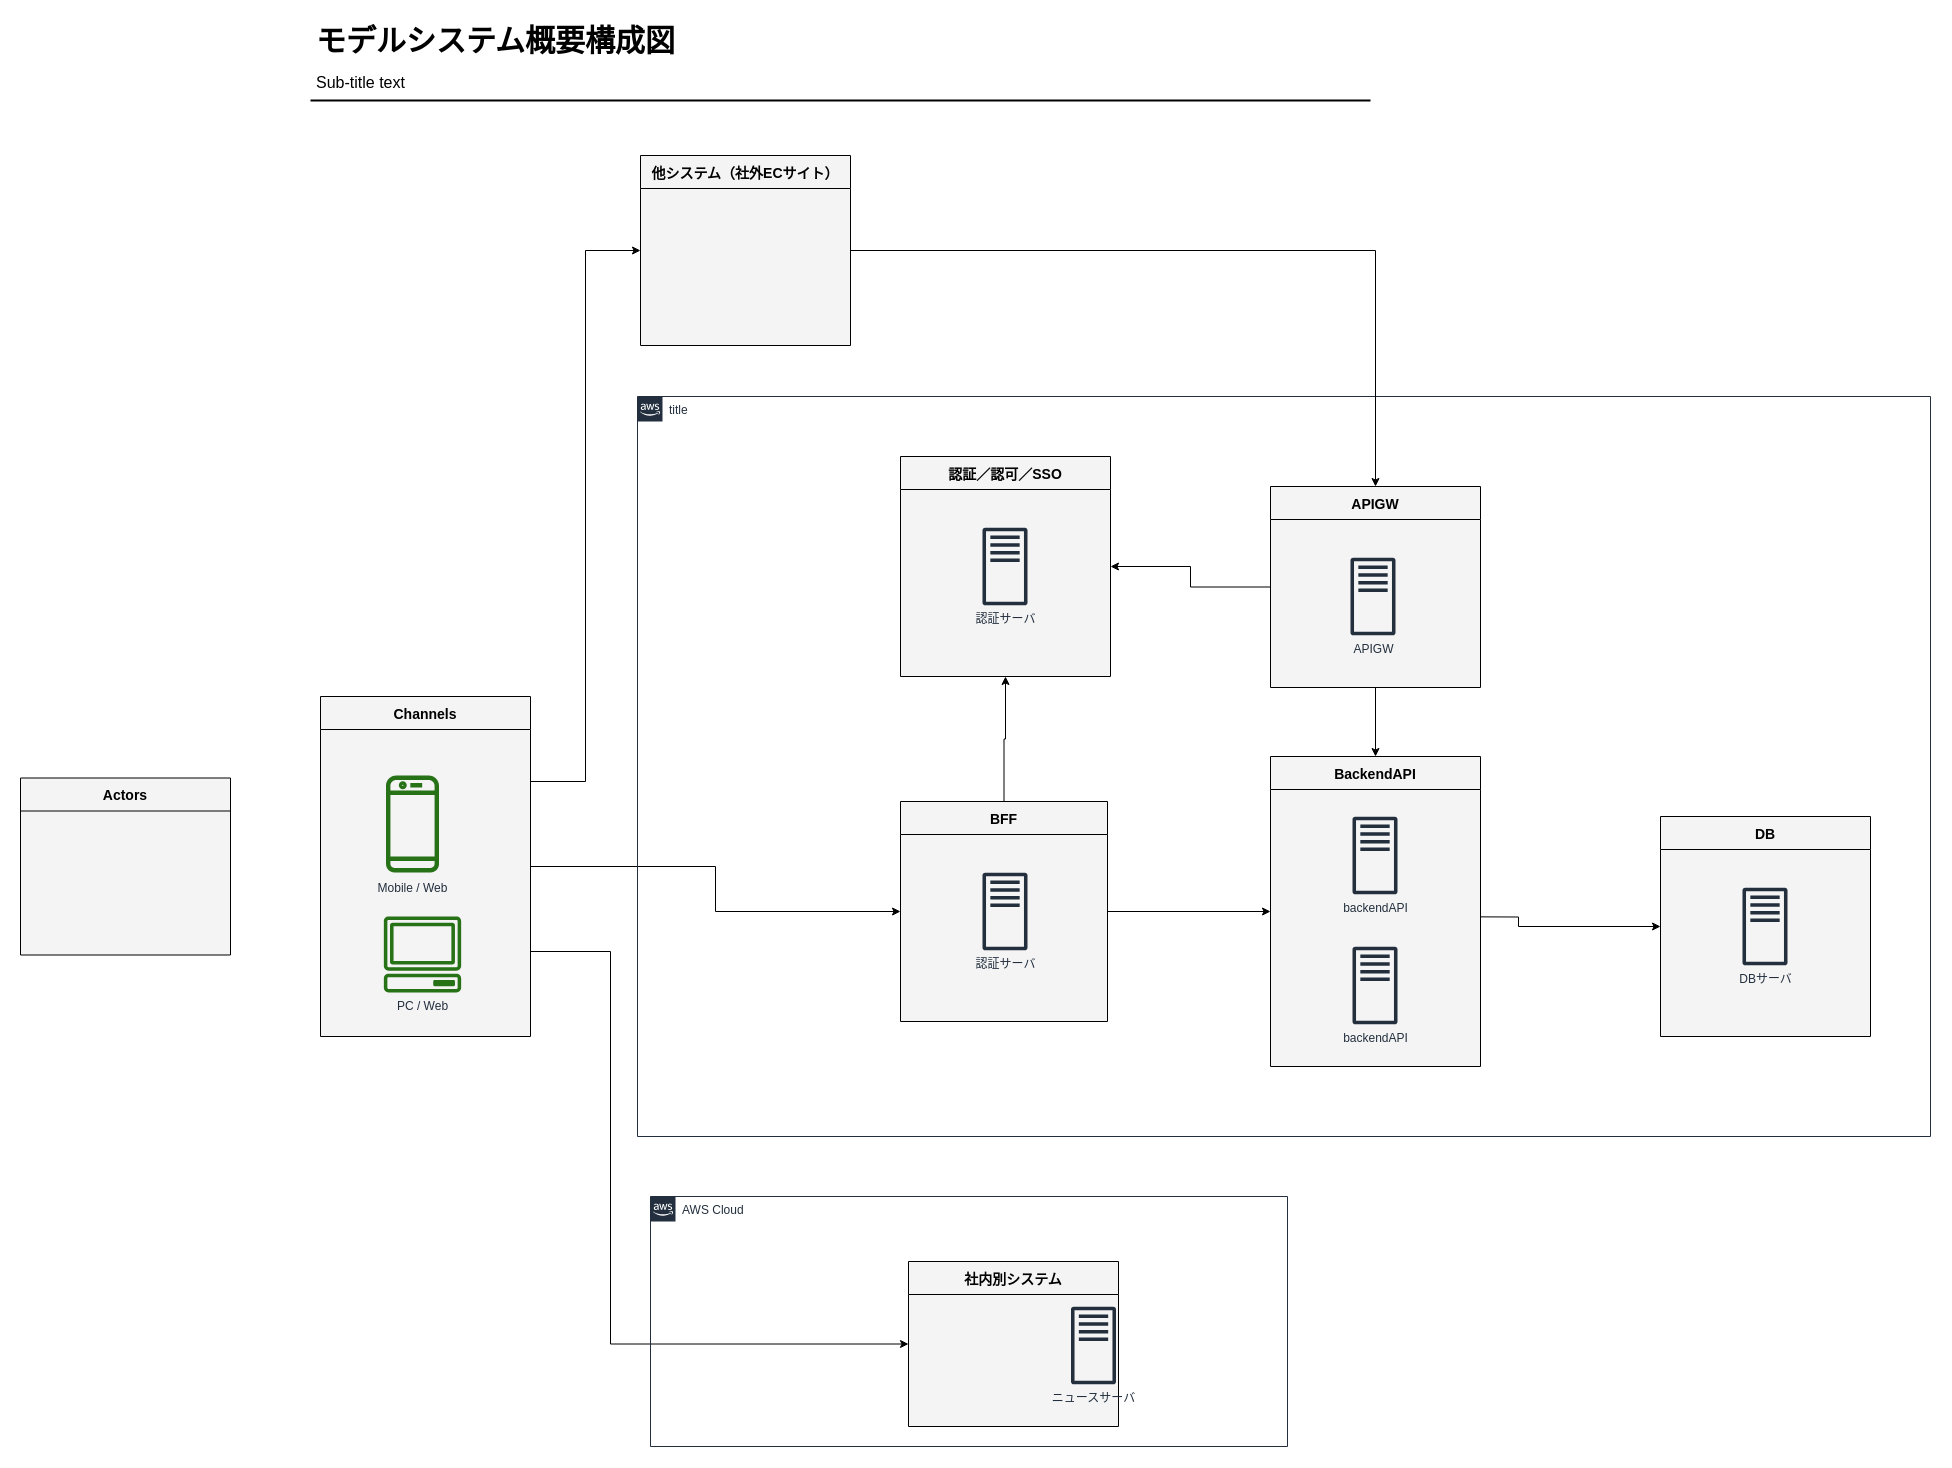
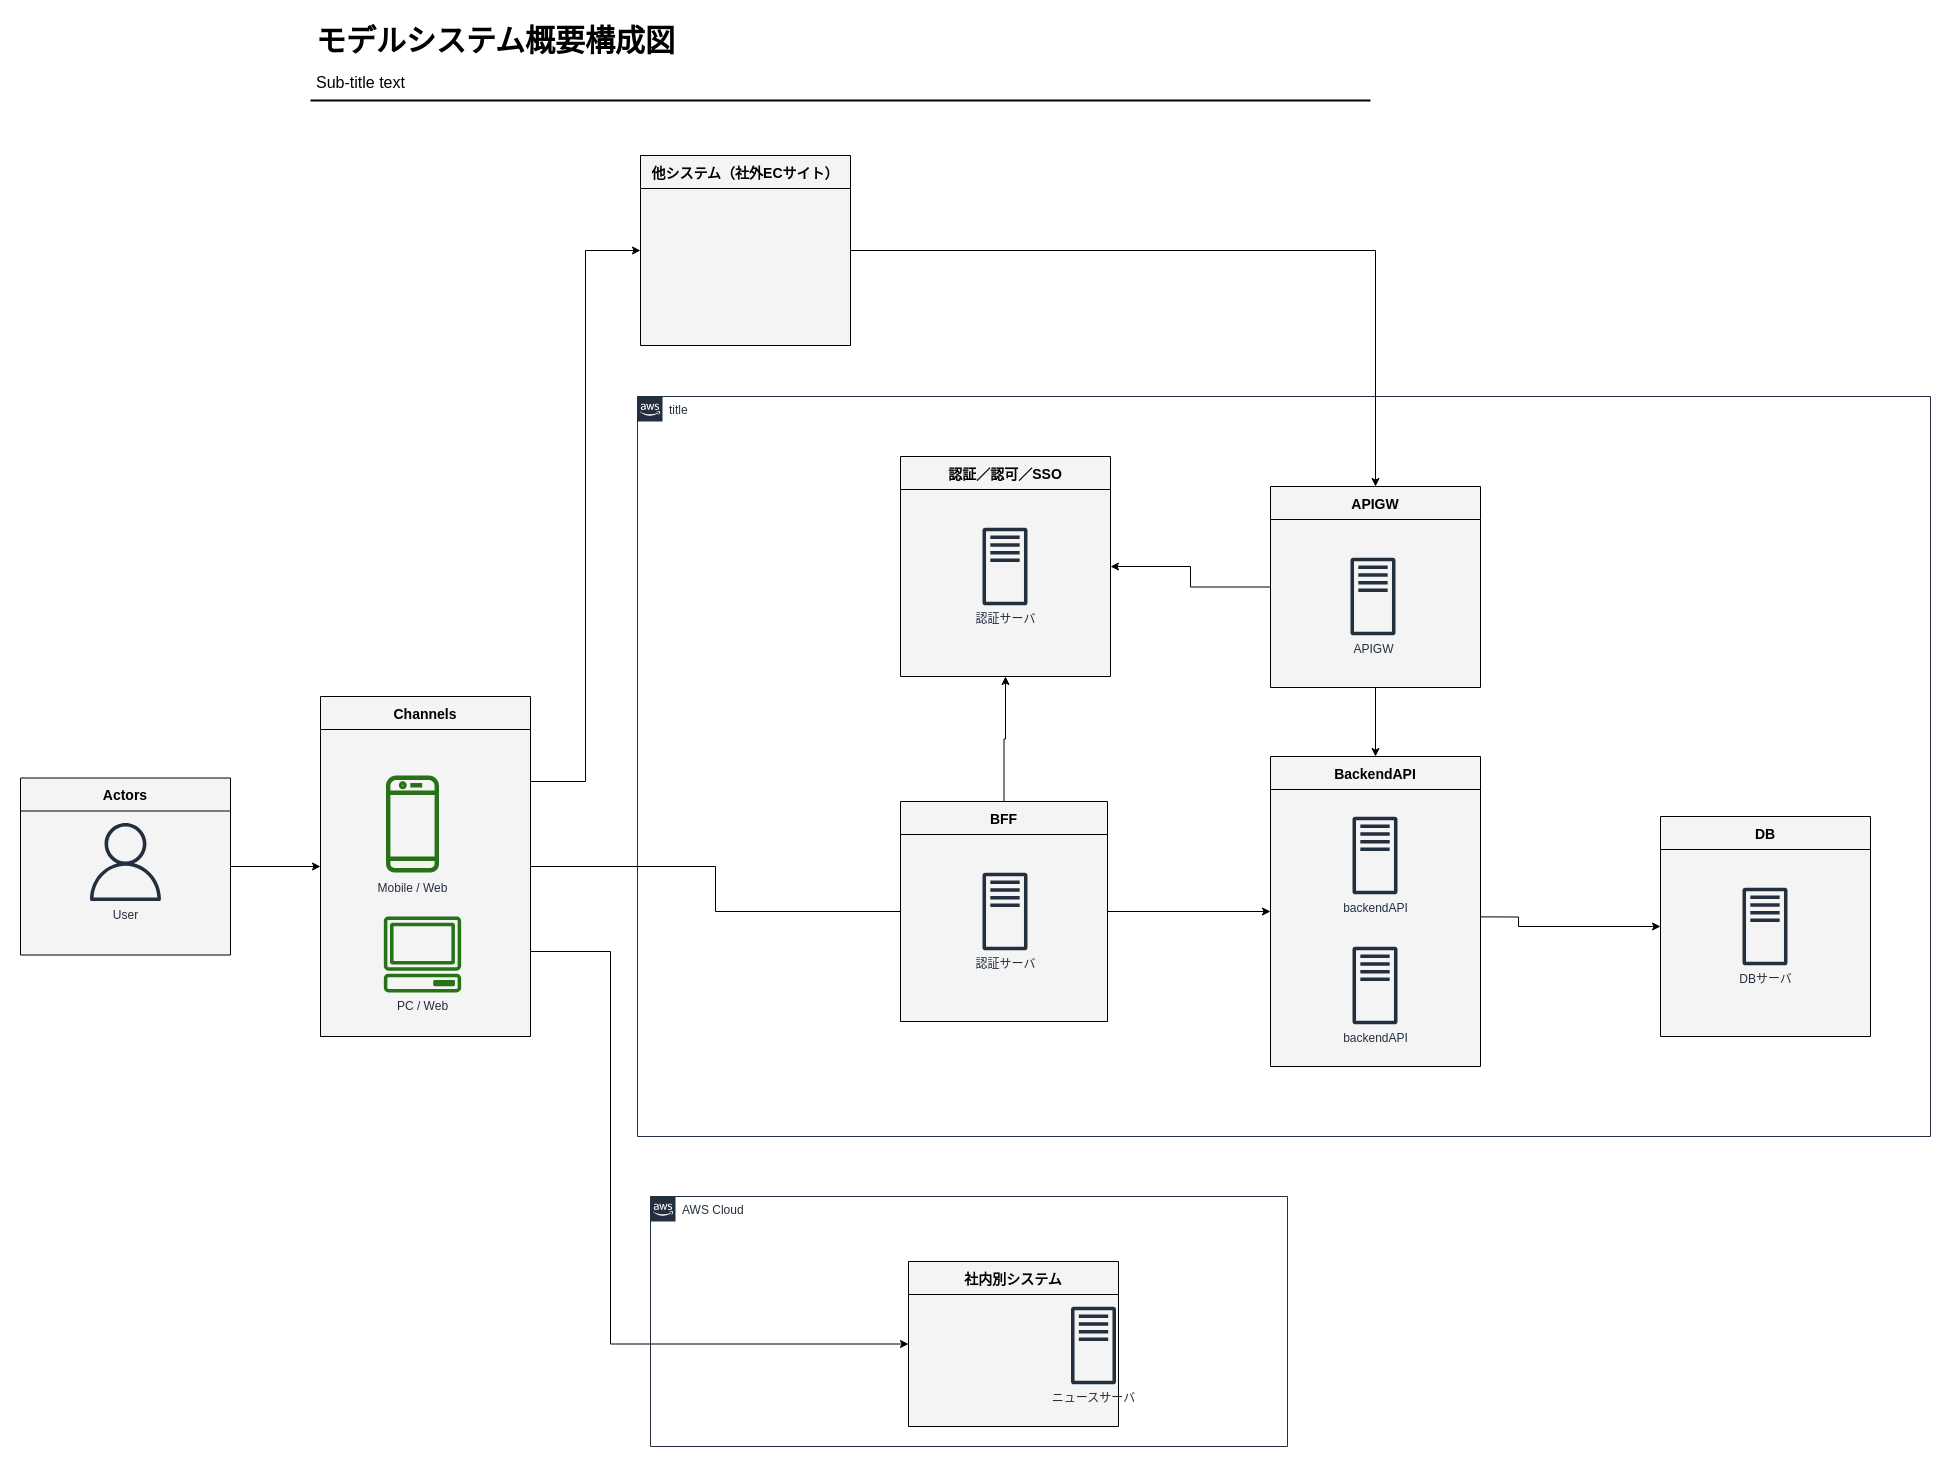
  <mxCell id="0" />
  <mxCell id="1" parent="0" />
- <mxCell id="2" style="edgeStyle=orthogonalEdgeStyle;rounded=0;orthogonalLoop=1;jettySize=auto;html=1;entryX=0;entryY=0.5;entryDx=0;entryDy=0;" parent="1" source="4" target="17" edge="1"><mxGeometry relative="1" as="geometry" /></mxCell>
+ <mxCell id="2" style="edgeStyle=orthogonalEdgeStyle;rounded=0;orthogonalLoop=1;jettySize=auto;html=1;entryX=0;entryY=0.5;entryDx=0;entryDy=0;endArrow=none;" parent="1" source="4" target="17" edge="1"><mxGeometry relative="1" as="geometry" /></mxCell>
  <mxCell id="3" style="edgeStyle=orthogonalEdgeStyle;rounded=0;orthogonalLoop=1;jettySize=auto;html=1;entryX=0;entryY=0.5;entryDx=0;entryDy=0;exitX=1;exitY=0.75;exitDx=0;exitDy=0;" parent="1" source="4" target="30" edge="1"><mxGeometry relative="1" as="geometry"><Array as="points"><mxPoint x="610" y="951" /><mxPoint x="610" y="1344" /></Array></mxGeometry></mxCell>
  <mxCell id="4" value="Channels" style="swimlane;fontSize=14;align=center;swimlaneFillColor=#f4f4f4;fillColor=#f4f4f4;startSize=33;container=1;pointerEvents=0;collapsible=0;recursiveResize=0;" parent="1" vertex="1"><mxGeometry x="320" y="696" width="210" height="340" as="geometry" /></mxCell>
  <mxCell id="5" value="Mobile / Web" style="outlineConnect=0;fontColor=#232F3E;gradientColor=none;strokeColor=none;fillColor=#277116;dashed=0;verticalLabelPosition=bottom;verticalAlign=top;align=center;html=1;fontSize=12;fontStyle=0;shape=mxgraph.aws4.mobile_client;labelBackgroundColor=none;" parent="4" vertex="1"><mxGeometry x="65.5" y="77.5" width="53" height="100" as="geometry" /></mxCell>
  <mxCell id="6" value="&lt;span style=&quot;color: rgb(35, 47, 62);&quot;&gt;PC / Web&lt;/span&gt;" style="sketch=0;outlineConnect=0;fontColor=#ffffff;fillColor=#277116;strokeColor=#005700;dashed=0;verticalLabelPosition=bottom;verticalAlign=top;align=center;html=1;fontSize=12;fontStyle=0;aspect=fixed;pointerEvents=1;shape=mxgraph.aws4.client;" parent="4" vertex="1"><mxGeometry x="63" y="220" width="78" height="76" as="geometry" /></mxCell>
+ <mxCell id="7" style="edgeStyle=orthogonalEdgeStyle;rounded=0;orthogonalLoop=1;jettySize=auto;html=1;entryX=0;entryY=0.5;entryDx=0;entryDy=0;" parent="1" source="8" target="4" edge="1"><mxGeometry relative="1" as="geometry" /></mxCell>
  <mxCell id="8" value="Actors" style="swimlane;fontSize=14;align=center;swimlaneFillColor=#f4f4f4;fillColor=#f4f4f4;startSize=33;container=1;pointerEvents=0;collapsible=0;recursiveResize=0;" parent="1" vertex="1"><mxGeometry x="20" y="777.5" width="210" height="177" as="geometry" /></mxCell>
+ <mxCell id="9" value="User" style="outlineConnect=0;fontColor=#232F3E;gradientColor=none;fillColor=#232F3E;strokeColor=none;dashed=0;verticalLabelPosition=bottom;verticalAlign=top;align=center;html=1;fontSize=12;fontStyle=0;aspect=fixed;pointerEvents=1;shape=mxgraph.aws4.user;labelBackgroundColor=none;" parent="8" vertex="1"><mxGeometry x="66" y="45" width="78" height="78" as="geometry" /></mxCell>
  <mxCell id="10" value="title" style="points=[[0,0],[0.25,0],[0.5,0],[0.75,0],[1,0],[1,0.25],[1,0.5],[1,0.75],[1,1],[0.75,1],[0.5,1],[0.25,1],[0,1],[0,0.75],[0,0.5],[0,0.25]];outlineConnect=0;gradientColor=none;html=1;whiteSpace=wrap;fontSize=12;fontStyle=0;shape=mxgraph.aws4.group;grIcon=mxgraph.aws4.group_aws_cloud_alt;strokeColor=#232F3E;fillColor=none;verticalAlign=top;align=left;spacingLeft=30;fontColor=#232F3E;dashed=0;labelBackgroundColor=none;container=1;pointerEvents=0;collapsible=0;recursiveResize=0;" parent="1" vertex="1"><mxGeometry x="637" y="396" width="1293" height="740" as="geometry" /></mxCell>
  <mxCell id="11" value="認証／認可／SSO" style="swimlane;fontSize=14;align=center;swimlaneFillColor=#f4f4f4;fillColor=#f4f4f4;startSize=33;container=1;pointerEvents=0;collapsible=0;recursiveResize=0;" parent="10" vertex="1"><mxGeometry x="263" y="60" width="210" height="220" as="geometry" /></mxCell>
  <mxCell id="12" value="認証サーバ" style="sketch=0;outlineConnect=0;fontColor=#232F3E;gradientColor=none;fillColor=#232F3D;strokeColor=none;dashed=0;verticalLabelPosition=bottom;verticalAlign=top;align=center;html=1;fontSize=12;fontStyle=0;aspect=fixed;pointerEvents=1;shape=mxgraph.aws4.traditional_server;" parent="11" vertex="1"><mxGeometry x="82" y="71" width="45" height="78" as="geometry" /></mxCell>
  <mxCell id="13" value="DB" style="swimlane;fontSize=14;align=center;swimlaneFillColor=#f4f4f4;fillColor=#f4f4f4;startSize=33;container=1;pointerEvents=0;collapsible=0;recursiveResize=0;" parent="10" vertex="1"><mxGeometry x="1023" y="420" width="210" height="220" as="geometry" /></mxCell>
  <mxCell id="14" value="DBサーバ" style="sketch=0;outlineConnect=0;fontColor=#232F3E;gradientColor=none;fillColor=#232F3D;strokeColor=none;dashed=0;verticalLabelPosition=bottom;verticalAlign=top;align=center;html=1;fontSize=12;fontStyle=0;aspect=fixed;pointerEvents=1;shape=mxgraph.aws4.traditional_server;" parent="13" vertex="1"><mxGeometry x="82" y="71" width="45" height="78" as="geometry" /></mxCell>
  <mxCell id="15" style="edgeStyle=orthogonalEdgeStyle;rounded=0;orthogonalLoop=1;jettySize=auto;html=1;entryX=0;entryY=0.5;entryDx=0;entryDy=0;" parent="10" source="17" target="20" edge="1"><mxGeometry relative="1" as="geometry" /></mxCell>
  <mxCell id="16" style="edgeStyle=orthogonalEdgeStyle;rounded=0;orthogonalLoop=1;jettySize=auto;html=1;entryX=0.5;entryY=1;entryDx=0;entryDy=0;" parent="10" source="17" target="11" edge="1"><mxGeometry relative="1" as="geometry" /></mxCell>
  <mxCell id="17" value="BFF" style="swimlane;fontSize=14;align=center;swimlaneFillColor=#f4f4f4;fillColor=#f4f4f4;startSize=33;container=1;pointerEvents=0;collapsible=0;recursiveResize=0;" parent="10" vertex="1"><mxGeometry x="263" y="405" width="207" height="220" as="geometry" /></mxCell>
  <mxCell id="18" value="認証サーバ" style="sketch=0;outlineConnect=0;fontColor=#232F3E;gradientColor=none;fillColor=#232F3D;strokeColor=none;dashed=0;verticalLabelPosition=bottom;verticalAlign=top;align=center;html=1;fontSize=12;fontStyle=0;aspect=fixed;pointerEvents=1;shape=mxgraph.aws4.traditional_server;" parent="17" vertex="1"><mxGeometry x="82" y="71" width="45" height="78" as="geometry" /></mxCell>
  <mxCell id="19" style="edgeStyle=orthogonalEdgeStyle;rounded=0;orthogonalLoop=1;jettySize=auto;html=1;entryX=0;entryY=0.5;entryDx=0;entryDy=0;" parent="10" target="13" edge="1"><mxGeometry relative="1" as="geometry"><mxPoint x="738" y="520" as="sourcePoint" /></mxGeometry></mxCell>
  <mxCell id="20" value="BackendAPI" style="swimlane;fontSize=14;align=center;swimlaneFillColor=#f4f4f4;fillColor=#f4f4f4;startSize=33;container=1;pointerEvents=0;collapsible=0;recursiveResize=0;" parent="10" vertex="1"><mxGeometry x="633" y="360" width="210" height="310" as="geometry" /></mxCell>
  <mxCell id="21" value="backendAPI" style="sketch=0;outlineConnect=0;fontColor=#232F3E;gradientColor=none;fillColor=#232F3D;strokeColor=none;dashed=0;verticalLabelPosition=bottom;verticalAlign=top;align=center;html=1;fontSize=12;fontStyle=0;aspect=fixed;pointerEvents=1;shape=mxgraph.aws4.traditional_server;" parent="20" vertex="1"><mxGeometry x="82" y="60" width="45" height="78" as="geometry" /></mxCell>
  <mxCell id="22" value="backendAPI" style="sketch=0;outlineConnect=0;fontColor=#232F3E;gradientColor=none;fillColor=#232F3D;strokeColor=none;dashed=0;verticalLabelPosition=bottom;verticalAlign=top;align=center;html=1;fontSize=12;fontStyle=0;aspect=fixed;pointerEvents=1;shape=mxgraph.aws4.traditional_server;" parent="20" vertex="1"><mxGeometry x="82" y="190" width="45" height="78" as="geometry" /></mxCell>
  <mxCell id="23" style="edgeStyle=orthogonalEdgeStyle;rounded=0;orthogonalLoop=1;jettySize=auto;html=1;" parent="10" source="24" target="20" edge="1"><mxGeometry relative="1" as="geometry"><mxPoint x="738" y="530" as="targetPoint" /></mxGeometry></mxCell>
  <mxCell id="24" value="APIGW" style="swimlane;fontSize=14;align=center;swimlaneFillColor=#f4f4f4;fillColor=#f4f4f4;startSize=33;container=1;pointerEvents=0;collapsible=0;recursiveResize=0;" parent="10" vertex="1"><mxGeometry x="633" y="90" width="210" height="201" as="geometry" /></mxCell>
  <mxCell id="25" value="APIGW" style="sketch=0;outlineConnect=0;fontColor=#232F3E;gradientColor=none;fillColor=#232F3D;strokeColor=none;dashed=0;verticalLabelPosition=bottom;verticalAlign=top;align=center;html=1;fontSize=12;fontStyle=0;aspect=fixed;pointerEvents=1;shape=mxgraph.aws4.traditional_server;" parent="24" vertex="1"><mxGeometry x="80" y="71" width="45" height="78" as="geometry" /></mxCell>
  <mxCell id="26" style="edgeStyle=orthogonalEdgeStyle;rounded=0;orthogonalLoop=1;jettySize=auto;html=1;entryX=1;entryY=0.5;entryDx=0;entryDy=0;exitX=0;exitY=0.5;exitDx=0;exitDy=0;" parent="10" source="24" target="11" edge="1"><mxGeometry relative="1" as="geometry"><mxPoint x="748" y="100" as="targetPoint" /><mxPoint x="473" y="-95" as="sourcePoint" /></mxGeometry></mxCell>
  <mxCell id="27" style="edgeStyle=orthogonalEdgeStyle;rounded=0;orthogonalLoop=1;jettySize=auto;html=1;entryX=0.5;entryY=0;entryDx=0;entryDy=0;" parent="1" source="28" target="24" edge="1"><mxGeometry relative="1" as="geometry"><mxPoint x="1810" y="886" as="targetPoint" /></mxGeometry></mxCell>
  <mxCell id="28" value="他システム（社外ECサイト）" style="swimlane;fontSize=14;align=center;swimlaneFillColor=#f4f4f4;fillColor=#f4f4f4;startSize=33;container=1;pointerEvents=0;collapsible=0;recursiveResize=0;" parent="1" vertex="1"><mxGeometry x="640" y="155" width="210" height="190" as="geometry" /></mxCell>
  <mxCell id="29" value="AWS Cloud" style="points=[[0,0],[0.25,0],[0.5,0],[0.75,0],[1,0],[1,0.25],[1,0.5],[1,0.75],[1,1],[0.75,1],[0.5,1],[0.25,1],[0,1],[0,0.75],[0,0.5],[0,0.25]];outlineConnect=0;gradientColor=none;html=1;whiteSpace=wrap;fontSize=12;fontStyle=0;container=1;pointerEvents=0;collapsible=0;recursiveResize=0;shape=mxgraph.aws4.group;grIcon=mxgraph.aws4.group_aws_cloud_alt;strokeColor=#232F3E;fillColor=none;verticalAlign=top;align=left;spacingLeft=30;fontColor=#232F3E;dashed=0;" parent="1" vertex="1"><mxGeometry x="650" y="1196" width="637" height="250" as="geometry" /></mxCell>
  <mxCell id="30" value="社内別システム" style="swimlane;fontSize=14;align=center;swimlaneFillColor=#f4f4f4;fillColor=#f4f4f4;startSize=33;container=1;pointerEvents=0;collapsible=0;recursiveResize=0;" parent="29" vertex="1"><mxGeometry x="258" y="65" width="210" height="165" as="geometry" /></mxCell>
  <mxCell id="31" value="ニュースサーバ" style="sketch=0;outlineConnect=0;fontColor=#232F3E;gradientColor=none;fillColor=#232F3D;strokeColor=none;dashed=0;verticalLabelPosition=bottom;verticalAlign=top;align=center;html=1;fontSize=12;fontStyle=0;aspect=fixed;pointerEvents=1;shape=mxgraph.aws4.traditional_server;" parent="30" vertex="1"><mxGeometry x="162.5" y="45" width="45" height="78" as="geometry" /></mxCell>
  <mxCell id="32" style="edgeStyle=orthogonalEdgeStyle;rounded=0;orthogonalLoop=1;jettySize=auto;html=1;entryX=0;entryY=0.5;entryDx=0;entryDy=0;exitX=1;exitY=0.25;exitDx=0;exitDy=0;" parent="1" source="4" target="28" edge="1"><mxGeometry relative="1" as="geometry"><mxPoint x="570" y="876" as="sourcePoint" /><mxPoint x="910" y="921" as="targetPoint" /></mxGeometry></mxCell>
  <mxCell id="33" value="モデルシステム概要構成図" style="text;html=1;resizable=0;points=[];autosize=1;align=left;verticalAlign=top;spacingTop=-4;fontSize=30;fontStyle=1;labelBackgroundColor=none;" parent="1" vertex="1"><mxGeometry x="314" y="20" width="380" height="40" as="geometry" /></mxCell>
  <mxCell id="34" value="Sub-title text&lt;br style=&quot;font-size: 16px&quot;&gt;" style="text;html=1;resizable=0;points=[];autosize=1;align=left;verticalAlign=top;spacingTop=-4;fontSize=16;labelBackgroundColor=none;" parent="1" vertex="1"><mxGeometry x="314" y="70" width="100" height="20" as="geometry" /></mxCell>
  <mxCell id="35" value="" style="line;strokeWidth=2;html=1;fontSize=14;labelBackgroundColor=none;" parent="1" vertex="1"><mxGeometry x="310" y="95" width="1060" height="10" as="geometry" /></mxCell>
